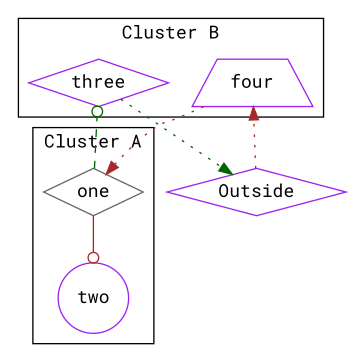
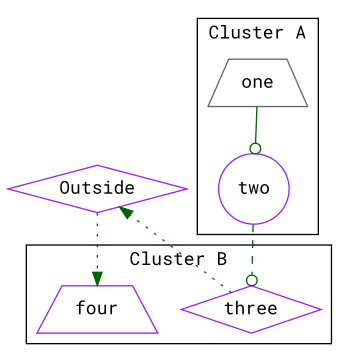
  digraph {
    fontname="Roboto Mono"
    node [color=purple fontname="Roboto Mono" shape=trapezium]
    edge [arrowhead=normal color=darkgreen fontname="Roboto Mono" style=dotted]
    four
    three [shape=diamond]
-   one [color=gray40 shape=diamond]
+   one [color=gray40]
    two [shape=circle]
    Outside [shape=diamond]
    subgraph cluster_1 {
      label="Cluster B"
      four
      three
    }
    subgraph cluster_2 {
      label="Cluster A"
      one
      two
    }
-   four -> one [color=brown]
    three -> Outside
-   one -> two [arrowhead=odot color=brown style=solid]
-   one -> three [arrowhead=odot style=dashed]
-   Outside -> four [color=brown]
+   one -> two [arrowhead=odot style=solid]
+   two -> three [arrowhead=odot style=dashed]
+   Outside -> four
  }
